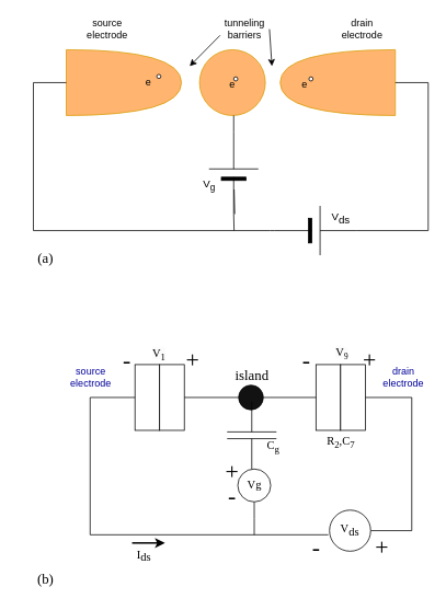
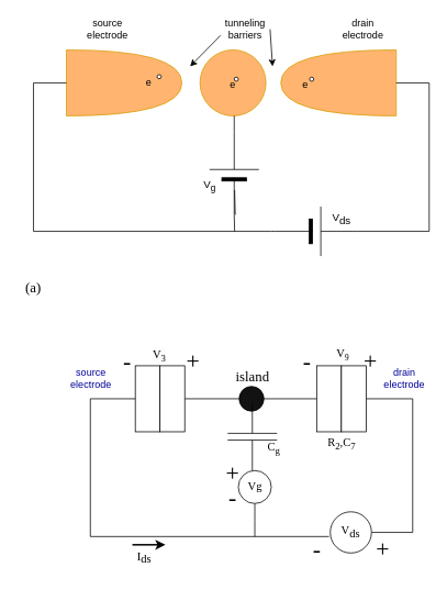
  <mxCell id="0" />
  <mxCell id="1" parent="0" />
  <mxCell id="2" value="" style="verticalLabelPosition=bottom;shadow=0;dashed=0;align=center;fillColor=strokeColor;html=1;verticalAlign=top;strokeWidth=1;shape=mxgraph.electrical.miscellaneous.monocell_battery;" parent="1" vertex="1"><mxGeometry x="333.5" y="250" width="100" height="60" as="geometry" /></mxCell>
  <mxCell id="3" value="" style="ellipse;whiteSpace=wrap;html=1;aspect=fixed;fillColor=#FFB570;strokeColor=#d79b00;" parent="1" vertex="1"><mxGeometry x="242" y="60" width="80" height="80" as="geometry" /></mxCell>
  <mxCell id="4" value="" style="shape=or;whiteSpace=wrap;html=1;fillColor=#FFB570;strokeColor=#d79b00;" parent="1" vertex="1"><mxGeometry x="80" y="60" width="140" height="80" as="geometry" /></mxCell>
  <mxCell id="5" value="" style="shape=or;whiteSpace=wrap;html=1;direction=west;fillColor=#FFB570;strokeColor=#d79b00;" parent="1" vertex="1"><mxGeometry x="340" y="60" width="140" height="80" as="geometry" /></mxCell>
  <mxCell id="6" style="edgeStyle=orthogonalEdgeStyle;rounded=0;orthogonalLoop=1;jettySize=auto;html=1;exitX=0;exitY=0.5;exitDx=0;exitDy=0;exitPerimeter=0;entryX=0;entryY=0.5;entryDx=0;entryDy=0;entryPerimeter=0;endArrow=none;endFill=0;" parent="1" source="2" target="4" edge="1"><mxGeometry relative="1" as="geometry"><Array as="points"><mxPoint x="328" y="280" /><mxPoint x="40" y="280" /><mxPoint x="40" y="100" /></Array></mxGeometry></mxCell>
  <mxCell id="7" style="edgeStyle=orthogonalEdgeStyle;rounded=0;orthogonalLoop=1;jettySize=auto;html=1;exitX=1;exitY=0.5;exitDx=0;exitDy=0;exitPerimeter=0;entryX=0;entryY=0.5;entryDx=0;entryDy=0;entryPerimeter=0;endArrow=none;endFill=0;" parent="1" source="2" target="5" edge="1"><mxGeometry relative="1" as="geometry"><Array as="points"><mxPoint x="520" y="280" /><mxPoint x="520" y="100" /></Array></mxGeometry></mxCell>
  <mxCell id="8" value="e" style="text;html=1;strokeColor=none;fillColor=none;align=center;verticalAlign=middle;whiteSpace=wrap;rounded=0;" parent="1" vertex="1"><mxGeometry x="150" y="85" width="60" height="30" as="geometry" /></mxCell>
  <mxCell id="9" value="e" style="text;html=1;strokeColor=none;fillColor=none;align=center;verticalAlign=middle;whiteSpace=wrap;rounded=0;" parent="1" vertex="1"><mxGeometry x="252" y="88" width="60" height="30" as="geometry" /></mxCell>
  <mxCell id="10" value="e" style="text;html=1;strokeColor=none;fillColor=none;align=center;verticalAlign=middle;whiteSpace=wrap;rounded=0;" parent="1" vertex="1"><mxGeometry x="340" y="88" width="60" height="30" as="geometry" /></mxCell>
  <mxCell id="11" value="" style="ellipse;whiteSpace=wrap;html=1;aspect=fixed;" parent="1" vertex="1"><mxGeometry x="190" y="90" width="5" height="5" as="geometry" /></mxCell>
  <mxCell id="12" value="" style="ellipse;whiteSpace=wrap;html=1;aspect=fixed;" parent="1" vertex="1"><mxGeometry x="283.5" y="93" width="5" height="5" as="geometry" /></mxCell>
  <mxCell id="13" value="" style="ellipse;whiteSpace=wrap;html=1;aspect=fixed;" parent="1" vertex="1"><mxGeometry x="375" y="93" width="5" height="5" as="geometry" /></mxCell>
  <mxCell id="14" value="tunneling barriers" style="text;html=1;strokeColor=none;fillColor=none;align=center;verticalAlign=middle;whiteSpace=wrap;rounded=0;" parent="1" vertex="1"><mxGeometry x="267" y="20" width="60" height="30" as="geometry" /></mxCell>
  <mxCell id="15" value="V&lt;sub style=&quot;font-size: 13px;&quot;&gt;ds&lt;/sub&gt;" style="text;html=1;strokeColor=none;fillColor=none;align=center;verticalAlign=middle;whiteSpace=wrap;rounded=0;fontSize=13;" parent="1" vertex="1"><mxGeometry x="383.5" y="250" width="60" height="30" as="geometry" /></mxCell>
  <mxCell id="16" value="source&lt;br&gt;electrode" style="text;html=1;strokeColor=none;fillColor=none;align=center;verticalAlign=middle;whiteSpace=wrap;rounded=0;" parent="1" vertex="1"><mxGeometry x="100" y="20" width="60" height="30" as="geometry" /></mxCell>
  <mxCell id="17" value="drain&lt;br&gt;electrode" style="text;html=1;strokeColor=none;fillColor=none;align=center;verticalAlign=middle;whiteSpace=wrap;rounded=0;" parent="1" vertex="1"><mxGeometry x="410" y="20" width="60" height="30" as="geometry" /></mxCell>
  <mxCell id="18" value="" style="endArrow=none;html=1;rounded=0;" edge="1" parent="1" source="45"><mxGeometry width="50" height="50" relative="1" as="geometry"><mxPoint x="284" y="230" as="sourcePoint" /><mxPoint x="283.5" y="140" as="targetPoint" /></mxGeometry></mxCell>
  <mxCell id="19" value="V&lt;sub&gt;g&lt;/sub&gt;" style="text;html=1;strokeColor=none;fillColor=none;align=center;verticalAlign=middle;whiteSpace=wrap;rounded=0;fontSize=13;" vertex="1" parent="1"><mxGeometry x="223.5" y="210" width="60" height="30" as="geometry" /></mxCell>
  <mxCell id="20" value="" style="endArrow=classic;html=1;rounded=0;exitX=0;exitY=0.75;exitDx=0;exitDy=0;" edge="1" parent="1" source="14"><mxGeometry width="50" height="50" relative="1" as="geometry"><mxPoint x="283.5" y="30" as="sourcePoint" /><mxPoint x="230" y="80" as="targetPoint" /></mxGeometry></mxCell>
  <mxCell id="21" value="" style="endArrow=classic;html=1;rounded=0;exitX=1;exitY=0.5;exitDx=0;exitDy=0;" edge="1" parent="1" source="14"><mxGeometry width="50" height="50" relative="1" as="geometry"><mxPoint x="316.5" y="30" as="sourcePoint" /><mxPoint x="330" y="80" as="targetPoint" /></mxGeometry></mxCell>
  <mxCell id="22" value="" style="rounded=0;whiteSpace=wrap;html=1;direction=south;" vertex="1" parent="1"><mxGeometry x="163.5" y="443" width="30" height="80" as="geometry" /></mxCell>
  <mxCell id="23" style="edgeStyle=orthogonalEdgeStyle;rounded=0;orthogonalLoop=1;jettySize=auto;html=1;exitX=0.5;exitY=0;exitDx=0;exitDy=0;entryX=0;entryY=0.5;entryDx=0;entryDy=0;endArrow=none;endFill=0;" edge="1" parent="1" source="24" target="29"><mxGeometry relative="1" as="geometry" /></mxCell>
  <mxCell id="24" value="" style="rounded=0;whiteSpace=wrap;html=1;direction=south;" vertex="1" parent="1"><mxGeometry x="193.5" y="443" width="30" height="80" as="geometry" /></mxCell>
  <mxCell id="25" value="" style="rounded=0;whiteSpace=wrap;html=1;direction=south;" vertex="1" parent="1"><mxGeometry x="383.5" y="443" width="30" height="80" as="geometry" /></mxCell>
  <mxCell id="26" style="edgeStyle=orthogonalEdgeStyle;rounded=0;orthogonalLoop=1;jettySize=auto;html=1;exitX=0.5;exitY=0;exitDx=0;exitDy=0;entryX=1;entryY=0.5;entryDx=0;entryDy=0;endArrow=none;endFill=0;" edge="1" parent="1" source="27" target="46"><mxGeometry relative="1" as="geometry"><Array as="points"><mxPoint x="500" y="483" /><mxPoint x="500" y="645" /></Array></mxGeometry></mxCell>
  <mxCell id="27" value="" style="rounded=0;whiteSpace=wrap;html=1;direction=south;" vertex="1" parent="1"><mxGeometry x="413.5" y="443" width="30" height="80" as="geometry" /></mxCell>
  <mxCell id="28" style="edgeStyle=orthogonalEdgeStyle;rounded=0;orthogonalLoop=1;jettySize=auto;html=1;entryX=0.5;entryY=1;entryDx=0;entryDy=0;endArrow=none;endFill=0;" edge="1" parent="1" source="29" target="25"><mxGeometry relative="1" as="geometry" /></mxCell>
  <mxCell id="29" value="" style="ellipse;whiteSpace=wrap;html=1;aspect=fixed;fillColor=#121212;" vertex="1" parent="1"><mxGeometry x="289.5" y="468" width="30" height="30" as="geometry" /></mxCell>
  <mxCell id="30" style="edgeStyle=orthogonalEdgeStyle;rounded=0;orthogonalLoop=1;jettySize=auto;html=1;exitX=0.75;exitY=0;exitDx=0;exitDy=0;entryX=0.5;entryY=1;entryDx=0;entryDy=0;endArrow=none;endFill=0;" edge="1" parent="1" source="32" target="22"><mxGeometry relative="1" as="geometry"><mxPoint x="108.5" y="543" as="sourcePoint" /><Array as="points"><mxPoint x="109" y="650" /><mxPoint x="109" y="483" /></Array></mxGeometry></mxCell>
  <mxCell id="31" value="&lt;font style=&quot;font-size: 14px;&quot; face=&quot;Times New Roman&quot;&gt;R&lt;sub&gt;2&lt;/sub&gt;,C&lt;sub&gt;7&lt;/sub&gt;&lt;/font&gt;" style="text;html=1;strokeColor=none;fillColor=none;align=center;verticalAlign=middle;whiteSpace=wrap;rounded=0;fontSize=14;" vertex="1" parent="1"><mxGeometry x="383.5" y="523" width="60" height="30" as="geometry" /></mxCell>
  <mxCell id="32" value="-" style="text;html=1;strokeColor=none;fillColor=none;align=center;verticalAlign=middle;whiteSpace=wrap;rounded=0;fontSize=29;fontFamily=Times New Roman;" vertex="1" parent="1"><mxGeometry x="353.5" y="650" width="60" height="30" as="geometry" /></mxCell>
  <mxCell id="33" value="+" style="text;html=1;strokeColor=none;fillColor=none;align=center;verticalAlign=middle;whiteSpace=wrap;rounded=0;fontSize=29;fontFamily=Times New Roman;" vertex="1" parent="1"><mxGeometry x="433.5" y="650" width="60" height="30" as="geometry" /></mxCell>
  <mxCell id="34" value="+" style="text;html=1;strokeColor=none;fillColor=none;align=center;verticalAlign=middle;whiteSpace=wrap;rounded=0;fontSize=29;fontFamily=Times New Roman;" vertex="1" parent="1"><mxGeometry x="203.5" y="423" width="60" height="30" as="geometry" /></mxCell>
  <mxCell id="35" value="+" style="text;html=1;strokeColor=none;fillColor=none;align=center;verticalAlign=middle;whiteSpace=wrap;rounded=0;fontSize=29;fontFamily=Times New Roman;" vertex="1" parent="1"><mxGeometry x="418.5" y="423" width="60" height="30" as="geometry" /></mxCell>
  <mxCell id="36" value="-" style="text;html=1;strokeColor=none;fillColor=none;align=center;verticalAlign=middle;whiteSpace=wrap;rounded=0;fontSize=29;fontFamily=Times New Roman;" vertex="1" parent="1"><mxGeometry x="123.5" y="423" width="60" height="30" as="geometry" /></mxCell>
  <mxCell id="37" value="-" style="text;html=1;strokeColor=none;fillColor=none;align=center;verticalAlign=middle;whiteSpace=wrap;rounded=0;fontSize=29;fontFamily=Times New Roman;" vertex="1" parent="1"><mxGeometry x="341.5" y="423" width="60" height="30" as="geometry" /></mxCell>
  <mxCell id="38" value="island" style="text;html=1;strokeColor=none;fillColor=none;align=center;verticalAlign=middle;whiteSpace=wrap;rounded=0;fontFamily=Times New Roman;fontSize=17;" vertex="1" parent="1"><mxGeometry x="275.5" y="442" width="60" height="30" as="geometry" /></mxCell>
- <mxCell id="39" value="&lt;span style=&quot;caret-color: rgb(0, 0, 0); color: rgb(0, 0, 0); font-family: &amp;quot;Times New Roman&amp;quot;; font-size: 14px; font-style: normal; font-variant-caps: normal; font-weight: 400; letter-spacing: normal; text-align: center; text-indent: 0px; text-transform: none; word-spacing: 0px; -webkit-text-stroke-width: 0px; background-color: rgb(251, 251, 251); text-decoration: none; float: none; display: inline !important;&quot;&gt;V&lt;sub&gt;1&lt;/sub&gt;&lt;/span&gt;" style="text;whiteSpace=wrap;html=1;" vertex="1" parent="1"><mxGeometry x="182.5" y="415" width="60" height="40" as="geometry" /></mxCell>
+ <mxCell id="39" value="&lt;span style=&quot;caret-color: rgb(0, 0, 0); color: rgb(0, 0, 0); font-family: &amp;quot;Times New Roman&amp;quot;; font-size: 14px; font-style: normal; font-variant-caps: normal; font-weight: 400; letter-spacing: normal; text-align: center; text-indent: 0px; text-transform: none; word-spacing: 0px; -webkit-text-stroke-width: 0px; background-color: rgb(251, 251, 251); text-decoration: none; float: none; display: inline !important;&quot;&gt;V&lt;sub&gt;3&lt;/sub&gt;&lt;/span&gt;" style="text;whiteSpace=wrap;html=1;" vertex="1" parent="1"><mxGeometry x="182.5" y="415" width="60" height="40" as="geometry" /></mxCell>
  <mxCell id="40" value="&lt;span style=&quot;caret-color: rgb(0, 0, 0); color: rgb(0, 0, 0); font-family: &amp;quot;Times New Roman&amp;quot;; font-size: 14px; font-style: normal; font-variant-caps: normal; font-weight: 400; letter-spacing: normal; text-align: center; text-indent: 0px; text-transform: none; word-spacing: 0px; -webkit-text-stroke-width: 0px; background-color: rgb(251, 251, 251); text-decoration: none; float: none; display: inline !important;&quot;&gt;V&lt;/span&gt;&lt;span style=&quot;caret-color: rgb(0, 0, 0); color: rgb(0, 0, 0); font-family: &amp;quot;Times New Roman&amp;quot;; font-style: normal; font-variant-caps: normal; font-weight: 400; letter-spacing: normal; text-align: center; text-indent: 0px; text-transform: none; word-spacing: 0px; -webkit-text-stroke-width: 0px; background-color: rgb(251, 251, 251); text-decoration: none; float: none; display: inline !important; font-size: 11.667px;&quot;&gt;&lt;sub&gt;9&lt;/sub&gt;&lt;/span&gt;" style="text;whiteSpace=wrap;html=1;" vertex="1" parent="1"><mxGeometry x="405.5" y="414" width="60" height="40" as="geometry" /></mxCell>
  <mxCell id="41" value="&lt;span style=&quot;caret-color: rgb(0, 0, 0); color: rgb(0, 0, 0); font-family: &amp;quot;Times New Roman&amp;quot;; font-size: 14px; font-style: normal; font-variant-caps: normal; font-weight: 400; letter-spacing: normal; text-align: center; text-indent: 0px; text-transform: none; word-spacing: 0px; -webkit-text-stroke-width: 0px; background-color: rgb(251, 251, 251); text-decoration: none; float: none; display: inline !important;&quot;&gt;I&lt;/span&gt;&lt;sub style=&quot;border-color: var(--border-color); caret-color: rgb(0, 0, 0); color: rgb(0, 0, 0); font-family: &amp;quot;Times New Roman&amp;quot;; font-style: normal; font-variant-caps: normal; font-weight: 400; letter-spacing: normal; text-align: center; text-indent: 0px; text-transform: none; word-spacing: 0px; -webkit-text-stroke-width: 0px; text-decoration: none; font-size: 14px;&quot;&gt;ds&lt;/sub&gt;" style="text;whiteSpace=wrap;html=1;" vertex="1" parent="1"><mxGeometry x="163.5" y="660" width="60" height="40" as="geometry" /></mxCell>
  <mxCell id="42" value="" style="endArrow=classic;html=1;rounded=0;strokeWidth=2;" edge="1" parent="1"><mxGeometry width="50" height="50" relative="1" as="geometry"><mxPoint x="160" y="660" as="sourcePoint" /><mxPoint x="200" y="660" as="targetPoint" /></mxGeometry></mxCell>
  <mxCell id="43" value="" style="endArrow=none;html=1;rounded=0;" edge="1" parent="1" target="45"><mxGeometry width="50" height="50" relative="1" as="geometry"><mxPoint x="284" y="230" as="sourcePoint" /><mxPoint x="283.5" y="140" as="targetPoint" /></mxGeometry></mxCell>
  <mxCell id="44" style="edgeStyle=orthogonalEdgeStyle;rounded=0;orthogonalLoop=1;jettySize=auto;html=1;exitX=0;exitY=0.5;exitDx=0;exitDy=0;exitPerimeter=0;endArrow=none;endFill=0;" edge="1" parent="1" source="45"><mxGeometry relative="1" as="geometry"><mxPoint x="284" y="280" as="targetPoint" /></mxGeometry></mxCell>
  <mxCell id="45" value="" style="verticalLabelPosition=bottom;shadow=0;dashed=0;align=center;fillColor=strokeColor;html=1;verticalAlign=top;strokeWidth=1;shape=mxgraph.electrical.miscellaneous.monocell_battery;rotation=-90;" vertex="1" parent="1"><mxGeometry x="233.5" y="180" width="100" height="60" as="geometry" /></mxCell>
  <mxCell id="46" value="V&lt;sub style=&quot;border-color: var(--border-color); font-size: 14px;&quot;&gt;ds&lt;/sub&gt;" style="ellipse;whiteSpace=wrap;html=1;aspect=fixed;fontSize=14;fontFamily=Times New Roman;" vertex="1" parent="1"><mxGeometry x="400" y="620" width="50" height="50" as="geometry" /></mxCell>
  <mxCell id="47" style="edgeStyle=orthogonalEdgeStyle;rounded=0;orthogonalLoop=1;jettySize=auto;html=1;endArrow=none;endFill=0;" edge="1" parent="1" source="48"><mxGeometry relative="1" as="geometry"><mxPoint x="308.5" y="650" as="targetPoint" /></mxGeometry></mxCell>
  <mxCell id="48" value="Vg" style="ellipse;whiteSpace=wrap;html=1;aspect=fixed;fontSize=14;fontFamily=Times New Roman;" vertex="1" parent="1"><mxGeometry x="288.5" y="570" width="40" height="40" as="geometry" /></mxCell>
  <mxCell id="49" value="+" style="text;html=1;strokeColor=none;fillColor=none;align=center;verticalAlign=middle;whiteSpace=wrap;rounded=0;fontSize=29;fontFamily=Times New Roman;" vertex="1" parent="1"><mxGeometry x="252" y="558" width="60" height="30" as="geometry" /></mxCell>
  <mxCell id="50" value="-" style="text;html=1;strokeColor=none;fillColor=none;align=center;verticalAlign=middle;whiteSpace=wrap;rounded=0;fontSize=29;fontFamily=Times New Roman;" vertex="1" parent="1"><mxGeometry x="252" y="588" width="60" height="30" as="geometry" /></mxCell>
  <mxCell id="51" value="" style="pointerEvents=1;verticalLabelPosition=bottom;shadow=0;dashed=0;align=center;html=1;verticalAlign=top;shape=mxgraph.electrical.capacitors.capacitor_1;direction=south;" vertex="1" parent="1"><mxGeometry x="275.5" y="488" width="60" height="82" as="geometry" /></mxCell>
  <mxCell id="52" value="&lt;font style=&quot;font-size: 14px;&quot; face=&quot;Times New Roman&quot;&gt;C&lt;sub&gt;g&lt;/sub&gt;&lt;/font&gt;" style="text;html=1;strokeColor=none;fillColor=none;align=center;verticalAlign=middle;whiteSpace=wrap;rounded=0;fontSize=14;" vertex="1" parent="1"><mxGeometry x="302" y="528" width="60" height="30" as="geometry" /></mxCell>
  <mxCell id="53" value="source&lt;br&gt;electrode" style="text;html=1;strokeColor=none;fillColor=none;align=center;verticalAlign=middle;whiteSpace=wrap;rounded=0;fontColor=#000099;" vertex="1" parent="1"><mxGeometry x="80" y="443" width="60" height="30" as="geometry" /></mxCell>
  <mxCell id="54" value="drain&lt;br&gt;electrode" style="text;html=1;strokeColor=none;fillColor=none;align=center;verticalAlign=middle;whiteSpace=wrap;rounded=0;fontColor=#000099;" vertex="1" parent="1"><mxGeometry x="460" y="443" width="60" height="30" as="geometry" /></mxCell>
- <mxCell id="55" value="(a)" style="text;html=1;strokeColor=none;fillColor=none;align=center;verticalAlign=middle;whiteSpace=wrap;rounded=0;fontFamily=Times New Roman;fontSize=17;" vertex="1" parent="1"><mxGeometry x="20" y="300" width="70" height="30" as="geometry" /></mxCell>
- <mxCell id="56" value="(b)" style="text;html=1;strokeColor=none;fillColor=none;align=center;verticalAlign=middle;whiteSpace=wrap;rounded=0;fontFamily=Times New Roman;fontSize=17;" vertex="1" parent="1"><mxGeometry x="20" y="690" width="70" height="30" as="geometry" /></mxCell>
+ <mxCell id="55" value="(a)" style="text;html=1;strokeColor=none;fillColor=none;align=center;verticalAlign=middle;whiteSpace=wrap;rounded=0;fontFamily=Times New Roman;fontSize=17;" vertex="1" parent="1"><mxGeometry x="5" y="335" width="70" height="30" as="geometry" /></mxCell>
